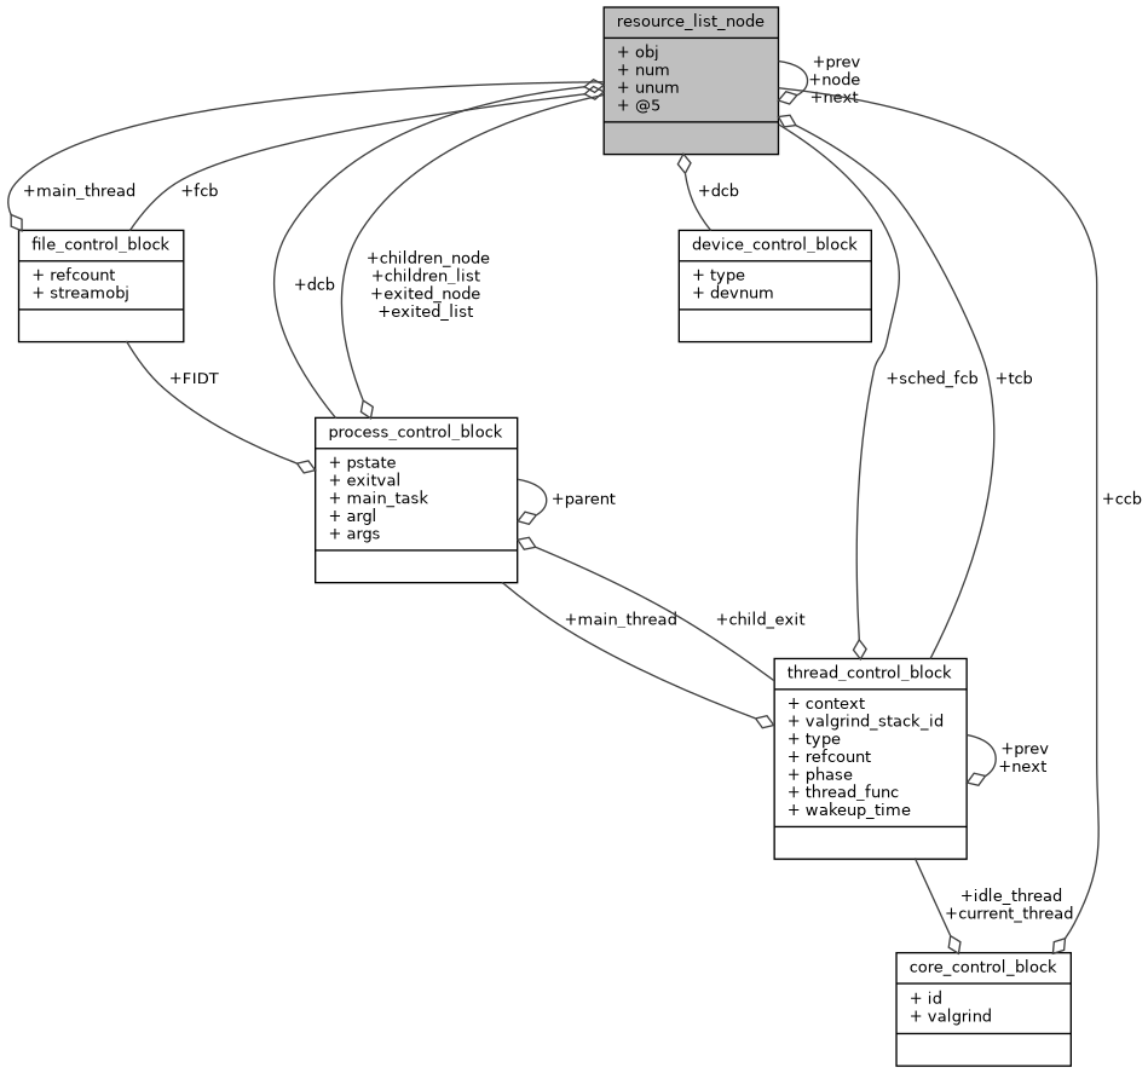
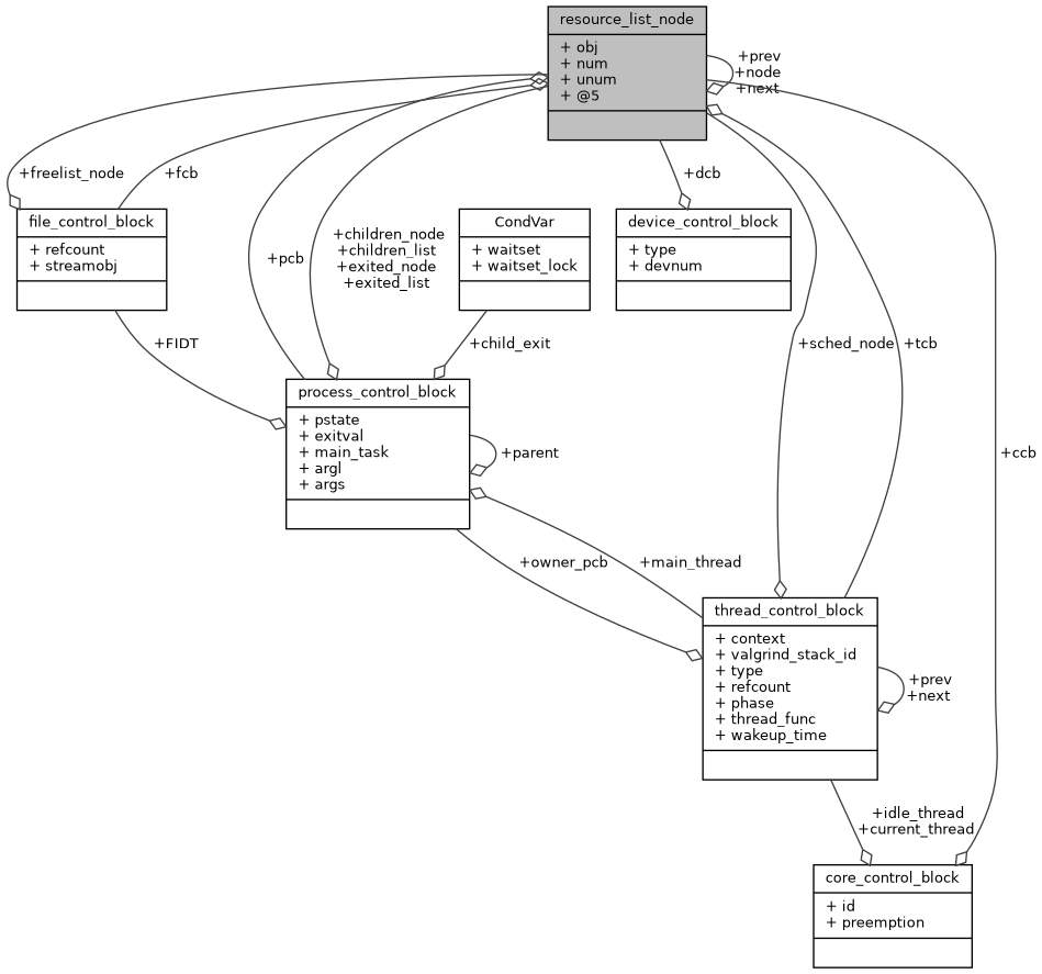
  digraph {
    node [color=black fillcolor=white fontname=Helvetica fontsize=10 shape=record style=filled]
    edge [arrowhead=odiamond color=grey25 fontname=Helvetica fontsize=10 labelfontname=Helvetica labelfontsize=10 style=solid]
    n1 [fillcolor=grey75 fontcolor=black height=0.2 label="{resource_list_node\n|+ obj\l+ num\l+ unum\l+ @5\l|}" width=0.4]
    n2 [height=0.2 label="{process_control_block\n|+ pstate\l+ exitval\l+ main_task\l+ argl\l+ args\l|}" width=0.4]
    n3 [height=0.2 label="{file_control_block\n|+ refcount\l+ streamobj\l|}" width=0.4]
    n4 [height=0.2 label="{thread_control_block\n|+ context\l+ valgrind_stack_id\l+ type\l+ refcount\l+ phase\l+ thread_func\l+ wakeup_time\l|}" width=0.4]
-   n5 [height=0.2 label="{core_control_block\n|+ id\l+ valgrind\l|}" width=0.4]
+   n5 [height=0.2 label="{core_control_block\n|+ id\l+ preemption\l|}" width=0.4]
+   n6 [height=0.2 label="{CondVar\n|+ waitset\l+ waitset_lock\l|}" width=0.4]
    n7 [height=0.2 label="{device_control_block\n|+ type\l+ devnum\l|}" width=0.4]
    n1 -> n1 [label=" +prev\n+node\n+next"]
    n1 -> n2 [label=" +children_node\n+children_list\n+exited_node\n+exited_list"]
-   n1 -> n3 [label=" +main_thread"]
-   n1 -> n4 [label=" +sched_fcb"]
+   n1 -> n3 [label=" +freelist_node"]
+   n1 -> n4 [label=" +sched_node"]
    n1 -> n5 [label=" +ccb"]
-   n2 -> n1 [label=" +dcb"]
+   n2 -> n1 [label=" +pcb"]
    n2 -> n2 [label=" +parent"]
-   n2 -> n4 [label=" +main_thread"]
+   n2 -> n4 [label=" +owner_pcb"]
    n3 -> n1 [label=" +fcb"]
    n3 -> n2 [label=" +FIDT"]
    n4 -> n1 [label=" +tcb"]
-   n4 -> n2 [label=" +child_exit"]
+   n4 -> n2 [label=" +main_thread"]
    n4 -> n4 [label=" +prev\n+next"]
    n4 -> n5 [label=" +idle_thread\n+current_thread"]
-   n7 -> n1 [label=" +dcb"]
+   n6 -> n2 [label=" +child_exit"]
+   n1 -> n7 [label=" +dcb"]
  }
